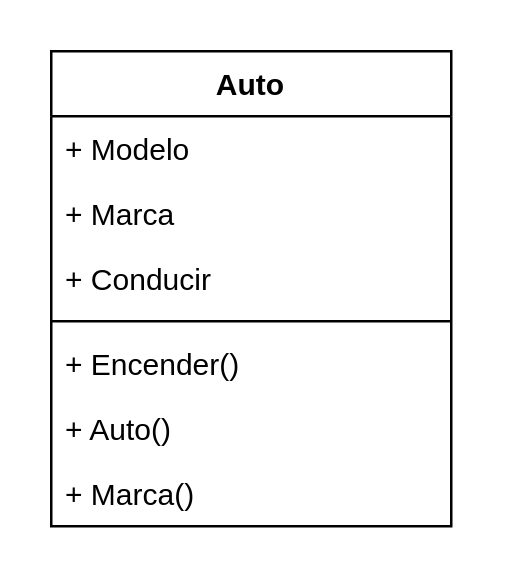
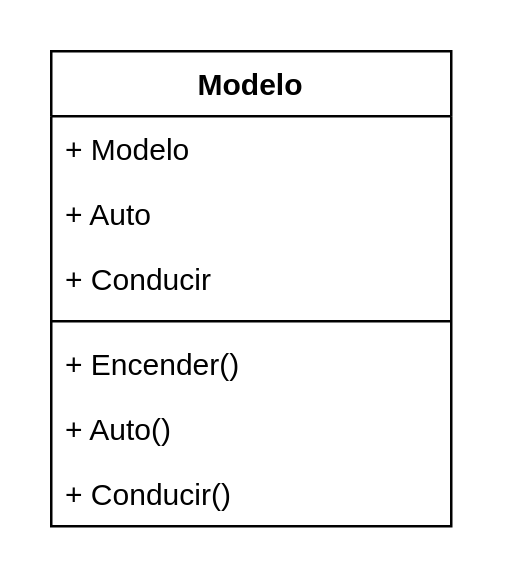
  <mxCell id="0" />
  <mxCell id="1" parent="0" />
- <mxCell id="2" value="Auto" style="swimlane;fontStyle=1;align=center;verticalAlign=top;childLayout=stackLayout;horizontal=1;startSize=26;horizontalStack=0;resizeParent=1;resizeParentMax=0;resizeLast=0;collapsible=1;marginBottom=0;" vertex="1" parent="1"><mxGeometry x="20" y="20" width="160" height="190" as="geometry" /></mxCell>
+ <mxCell id="2" value="Modelo" style="swimlane;fontStyle=1;align=center;verticalAlign=top;childLayout=stackLayout;horizontal=1;startSize=26;horizontalStack=0;resizeParent=1;resizeParentMax=0;resizeLast=0;collapsible=1;marginBottom=0;" vertex="1" parent="1"><mxGeometry x="20" y="20" width="160" height="190" as="geometry" /></mxCell>
  <mxCell id="3" value="+ Modelo" style="text;strokeColor=none;fillColor=none;align=left;verticalAlign=top;spacingLeft=4;spacingRight=4;overflow=hidden;rotatable=0;points=[[0,0.5],[1,0.5]];portConstraint=eastwest;" vertex="1" parent="2"><mxGeometry y="26" width="160" height="26" as="geometry" /></mxCell>
- <mxCell id="4" value="+ Marca" style="text;strokeColor=none;fillColor=none;align=left;verticalAlign=top;spacingLeft=4;spacingRight=4;overflow=hidden;rotatable=0;points=[[0,0.5],[1,0.5]];portConstraint=eastwest;" vertex="1" parent="2"><mxGeometry y="52" width="160" height="26" as="geometry" /></mxCell>
+ <mxCell id="4" value="+ Auto" style="text;strokeColor=none;fillColor=none;align=left;verticalAlign=top;spacingLeft=4;spacingRight=4;overflow=hidden;rotatable=0;points=[[0,0.5],[1,0.5]];portConstraint=eastwest;" vertex="1" parent="2"><mxGeometry y="52" width="160" height="26" as="geometry" /></mxCell>
  <mxCell id="5" value="+ Conducir" style="text;strokeColor=none;fillColor=none;align=left;verticalAlign=top;spacingLeft=4;spacingRight=4;overflow=hidden;rotatable=0;points=[[0,0.5],[1,0.5]];portConstraint=eastwest;" vertex="1" parent="2"><mxGeometry y="78" width="160" height="26" as="geometry" /></mxCell>
  <mxCell id="6" value="" style="line;strokeWidth=1;fillColor=none;align=left;verticalAlign=middle;spacingTop=-1;spacingLeft=3;spacingRight=3;rotatable=0;labelPosition=right;points=[];portConstraint=eastwest;" vertex="1" parent="2"><mxGeometry y="104" width="160" height="8" as="geometry" /></mxCell>
  <mxCell id="7" value="+ Encender()" style="text;strokeColor=none;fillColor=none;align=left;verticalAlign=top;spacingLeft=4;spacingRight=4;overflow=hidden;rotatable=0;points=[[0,0.5],[1,0.5]];portConstraint=eastwest;" vertex="1" parent="2"><mxGeometry y="112" width="160" height="26" as="geometry" /></mxCell>
  <mxCell id="8" value="+ Auto()" style="text;strokeColor=none;fillColor=none;align=left;verticalAlign=top;spacingLeft=4;spacingRight=4;overflow=hidden;rotatable=0;points=[[0,0.5],[1,0.5]];portConstraint=eastwest;" vertex="1" parent="2"><mxGeometry y="138" width="160" height="26" as="geometry" /></mxCell>
- <mxCell id="9" value="+ Marca()" style="text;strokeColor=none;fillColor=none;align=left;verticalAlign=top;spacingLeft=4;spacingRight=4;overflow=hidden;rotatable=0;points=[[0,0.5],[1,0.5]];portConstraint=eastwest;" vertex="1" parent="2"><mxGeometry y="164" width="160" height="26" as="geometry" /></mxCell>
+ <mxCell id="9" value="+ Conducir()" style="text;strokeColor=none;fillColor=none;align=left;verticalAlign=top;spacingLeft=4;spacingRight=4;overflow=hidden;rotatable=0;points=[[0,0.5],[1,0.5]];portConstraint=eastwest;" vertex="1" parent="2"><mxGeometry y="164" width="160" height="26" as="geometry" /></mxCell>
